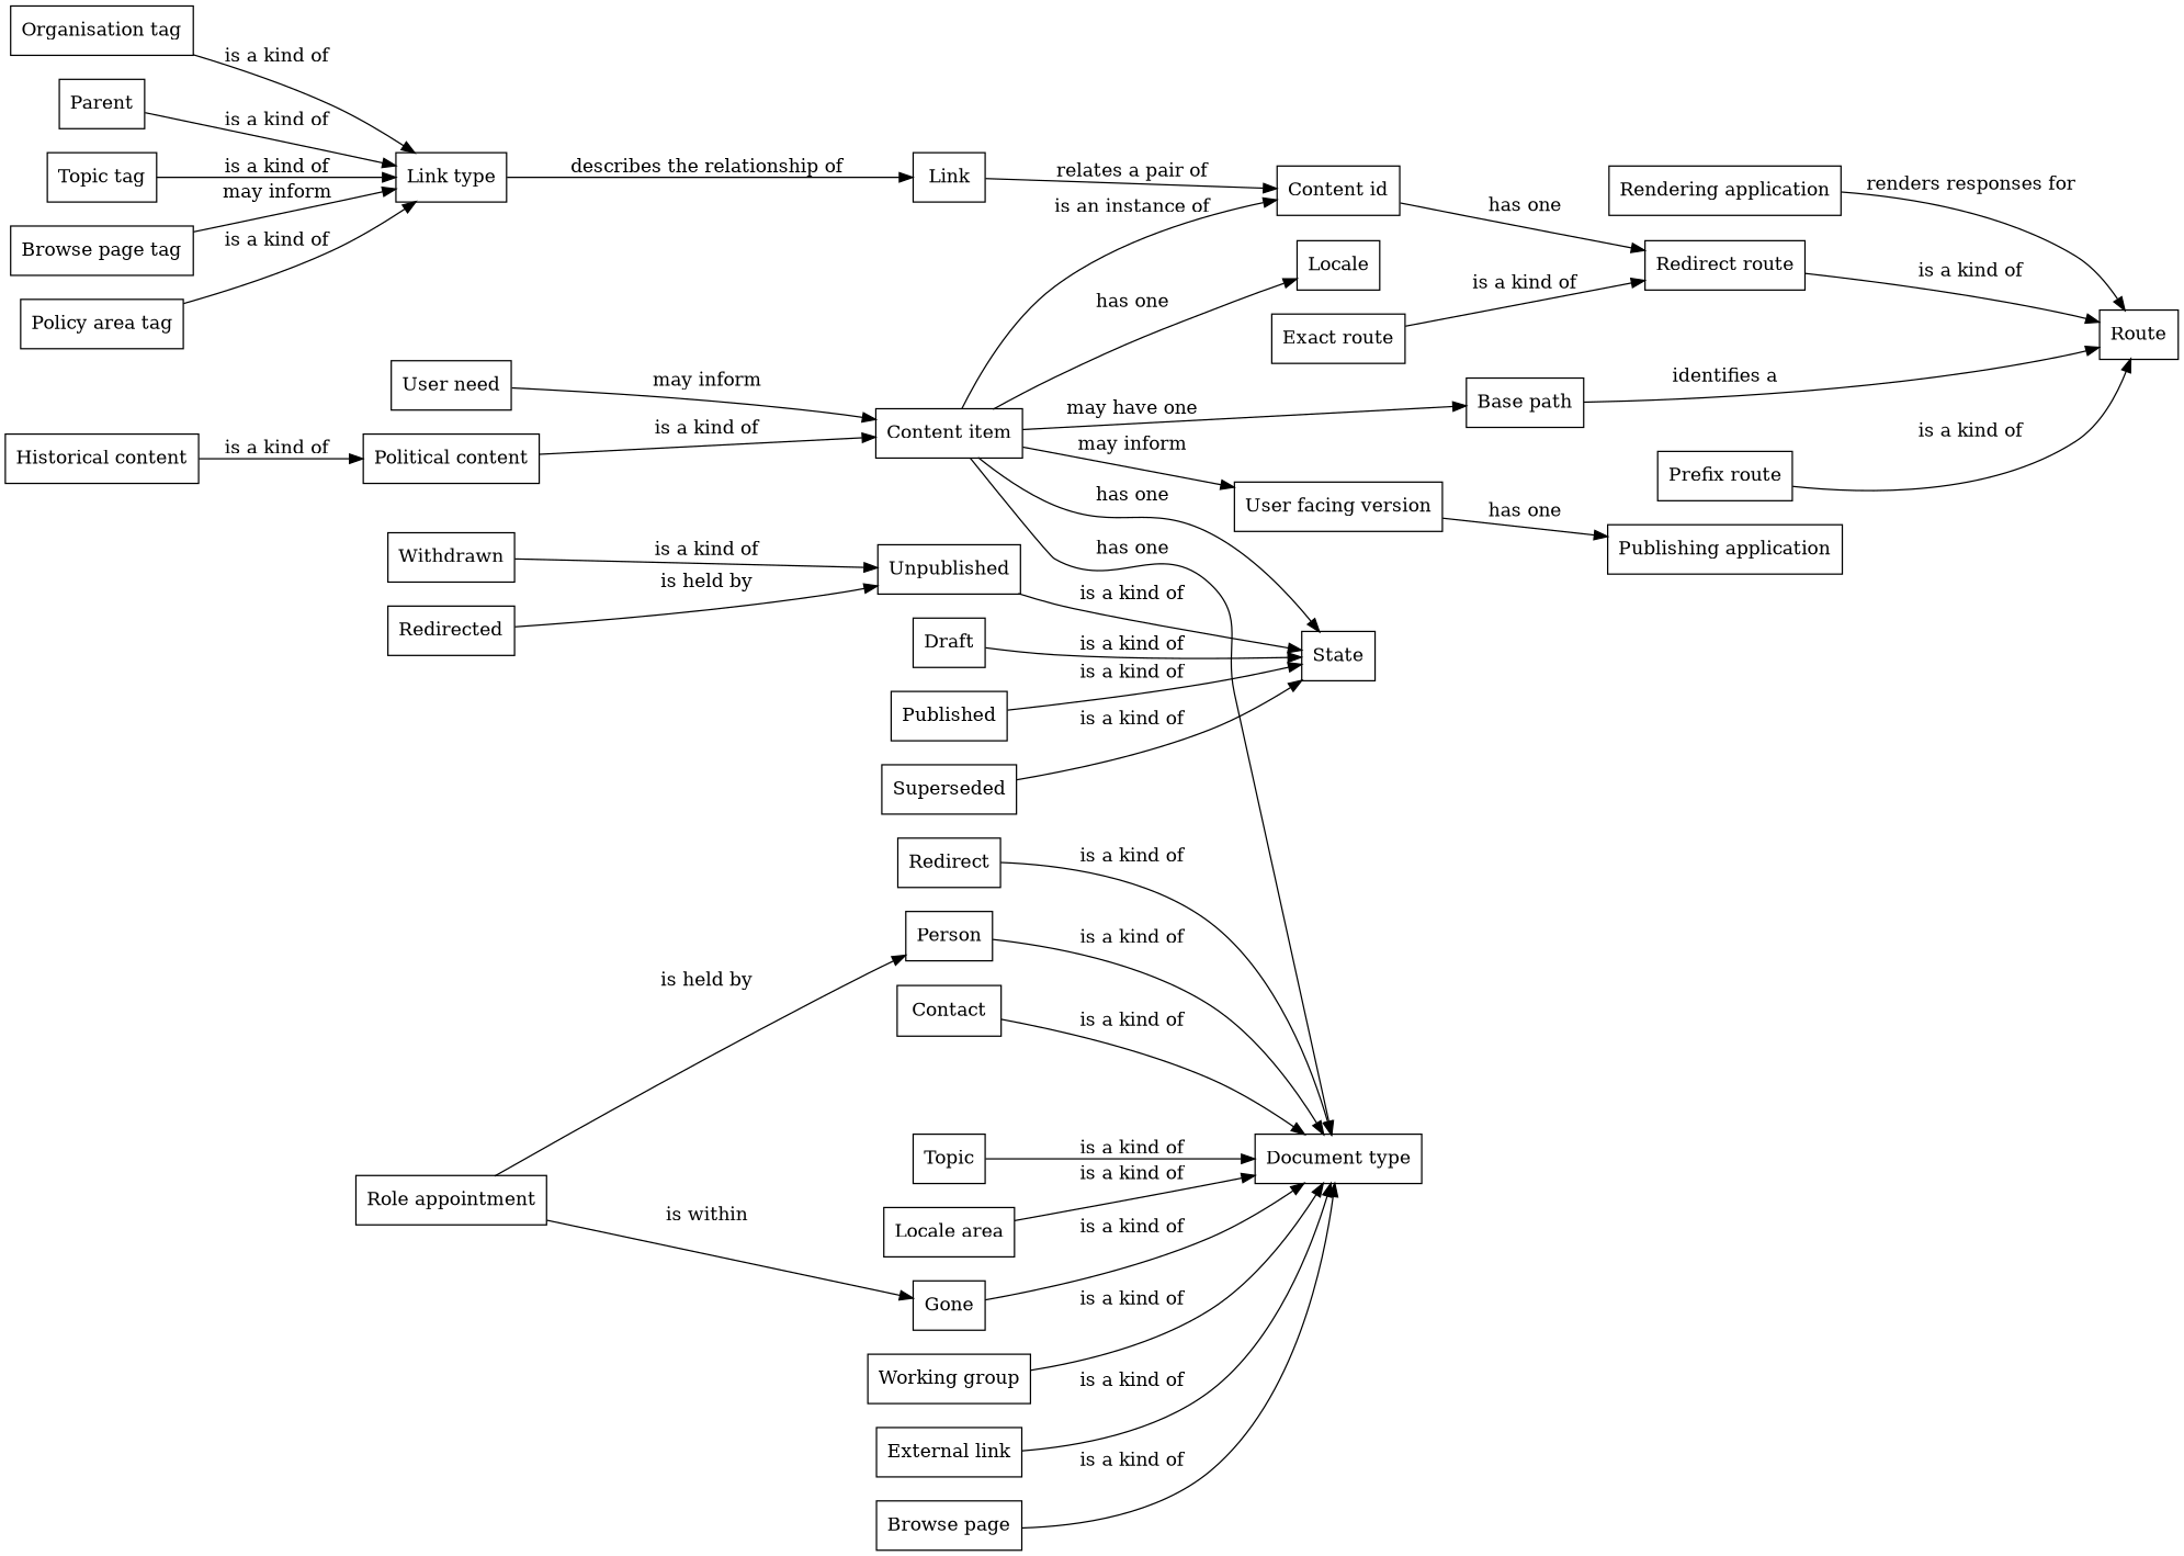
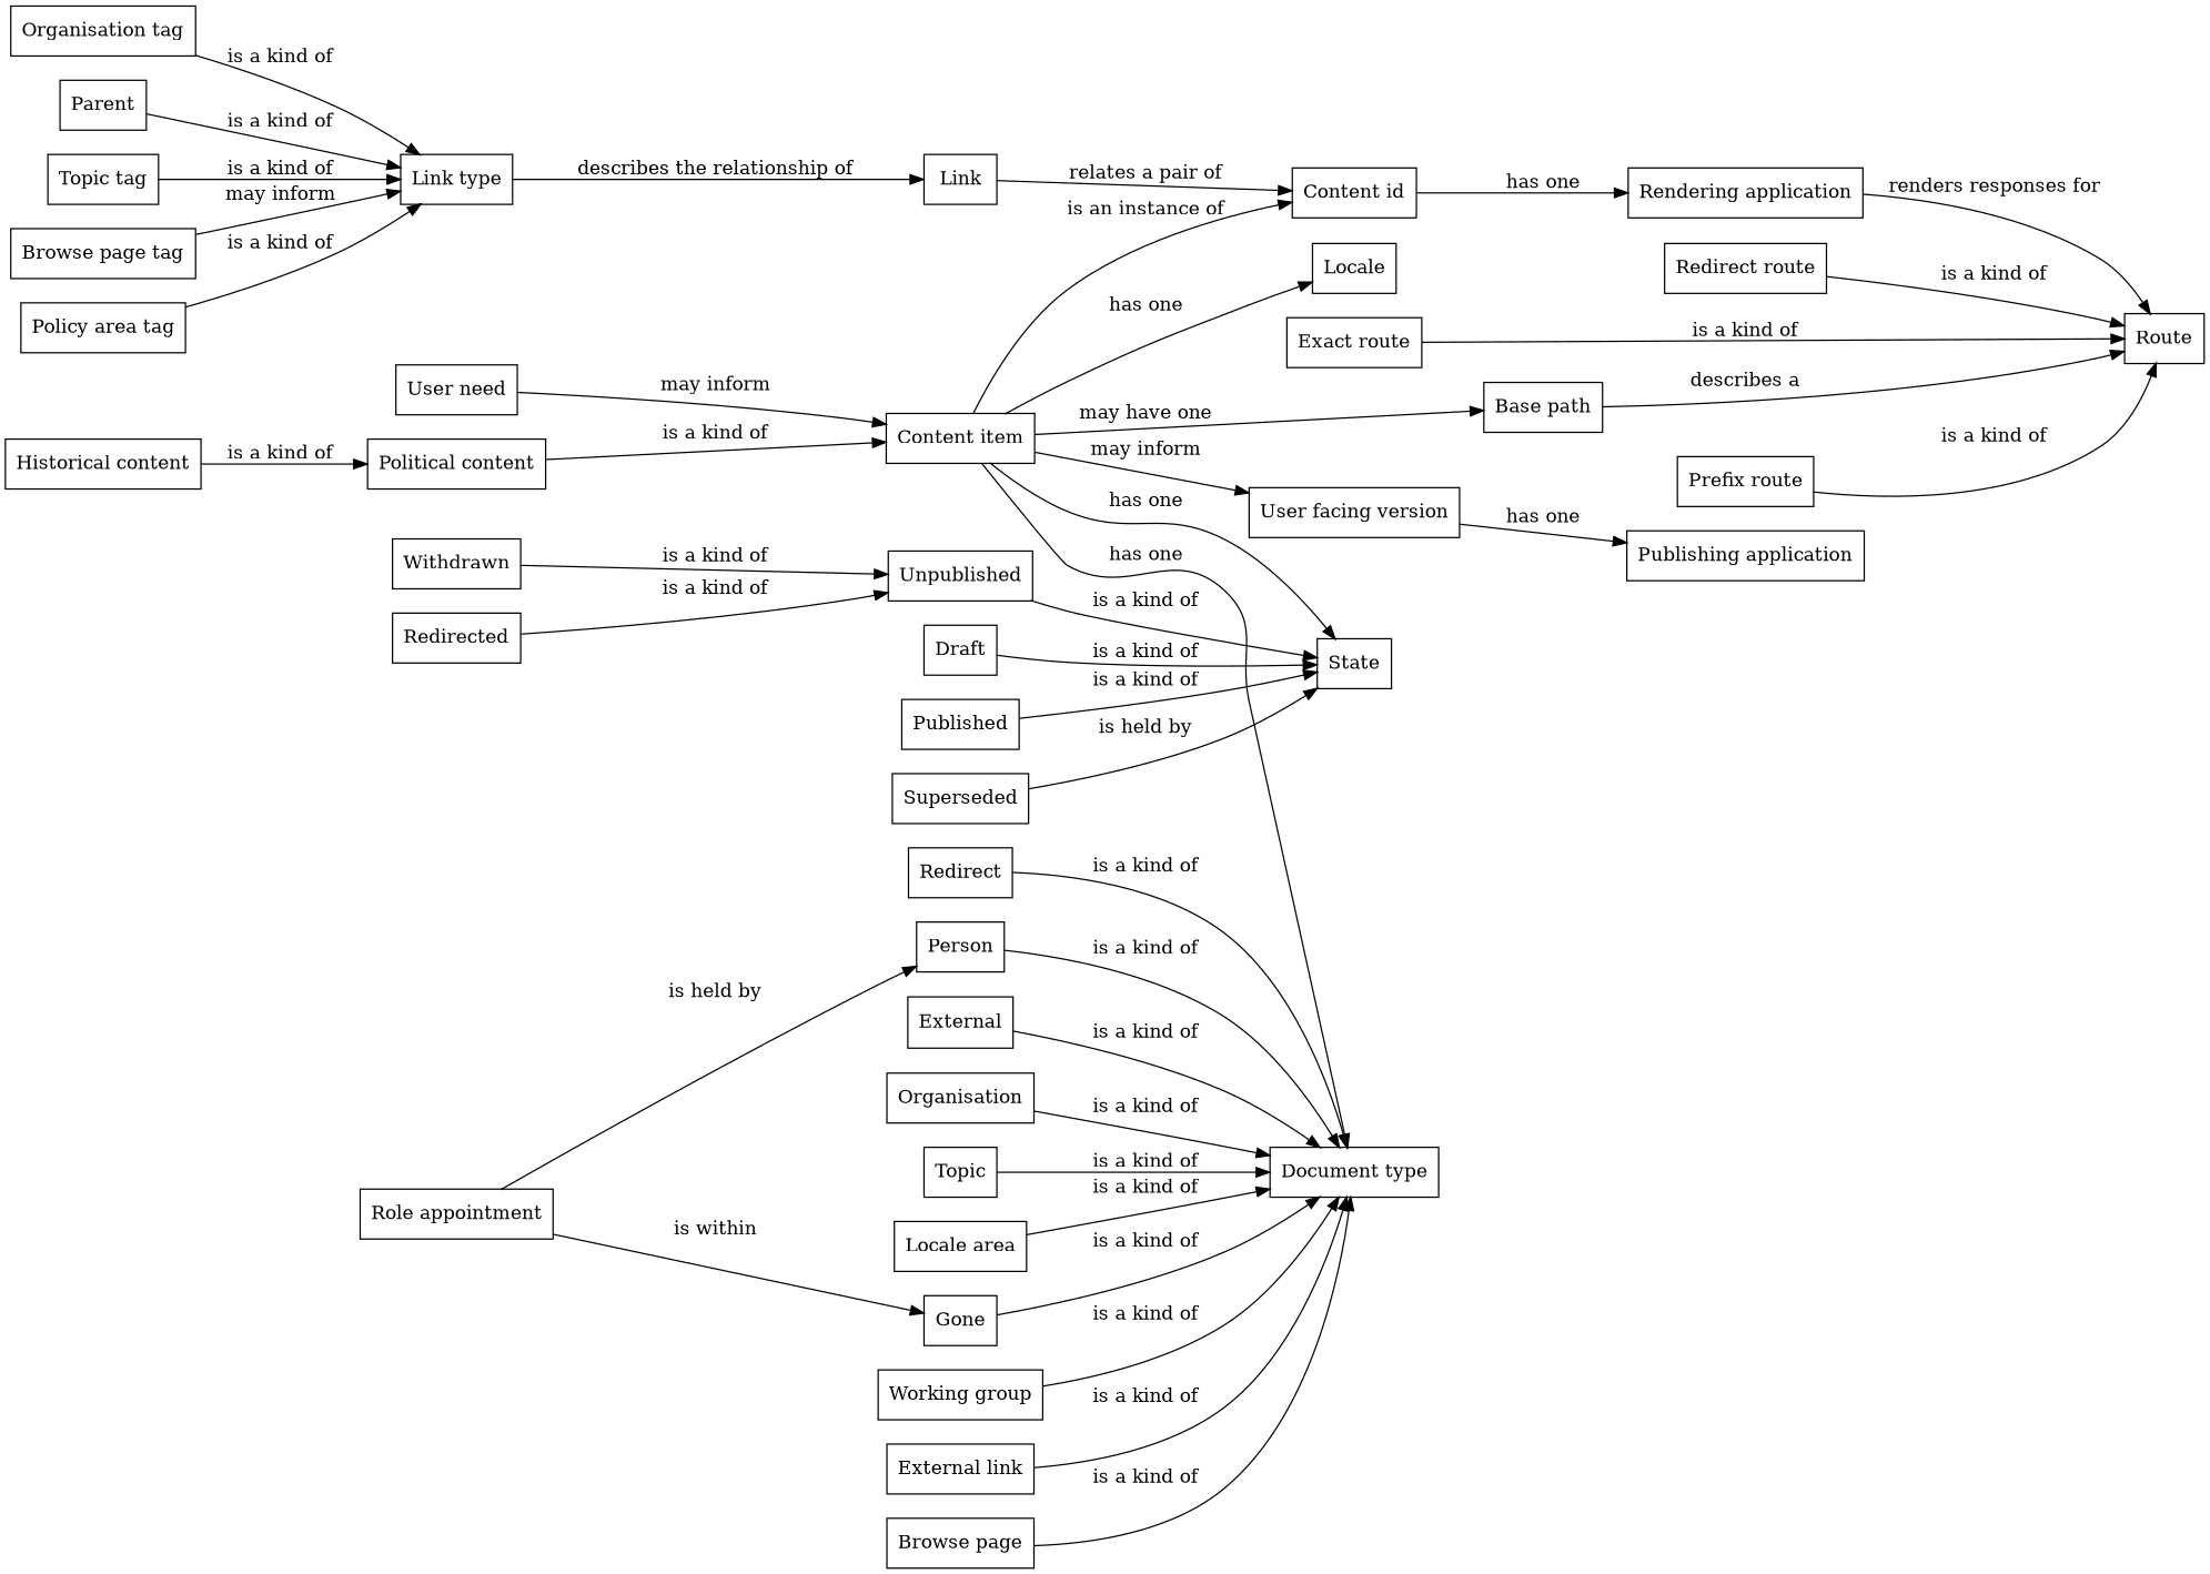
  digraph {
    rankdir=LR
    node [shape=record]
    "Content item"
    "Content id"
    "User facing version"
    State
    Locale
    "Base path"
    "Document type"
    "Rendering application"
    "Publishing application"
    Route
    Link
    "Link type"
    Parent
    "Topic tag"
    "Browse page tag"
    "Policy area tag"
    "Organisation tag"
    Redirect
    Gone
    "Redirect route"
    "Exact route"
    "Prefix route"
-   Contact
+   Contact [label=External]
+   Organisation
    Topic
    n26 [label="Locale area"]
    Person
    "Working group"
    "External link"
    "Browse page"
    "Role appointment"
    "User need"
    Draft
    Published
    Superseded
    Unpublished
    Redirected
    Withdrawn
    "Political content"
    "Historical content"
    "Content item" -> "Content id" [label="is an instance of"]
    "Content item" -> "User facing version" [label="may inform"]
    "Content item" -> State [label="has one"]
    "Content item" -> Locale [label="has one"]
    "Content item" -> "Base path" [label="may have one"]
    "Content item" -> "Document type" [label="has one"]
-   "Content id" -> "Redirect route" [label="has one"]
+   "Content id" -> "Rendering application" [label="has one"]
    "User facing version" -> "Publishing application" [label="has one"]
-   "Base path" -> Route [label="identifies a"]
+   "Base path" -> Route [label="describes a"]
    "Rendering application" -> Route [label="renders responses for"]
    Link -> "Content id" [label="relates a pair of"]
    "Link type" -> Link [label="describes the relationship of"]
    Parent -> "Link type" [label="is a kind of"]
    "Topic tag" -> "Link type" [label="is a kind of"]
    "Browse page tag" -> "Link type" [label="may inform"]
    "Policy area tag" -> "Link type" [label="is a kind of"]
    "Organisation tag" -> "Link type" [label="is a kind of"]
    Redirect -> "Document type" [label="is a kind of"]
    Gone -> "Document type" [label="is a kind of"]
    "Redirect route" -> Route [label="is a kind of"]
-   "Exact route" -> "Redirect route" [label="is a kind of"]
+   "Exact route" -> Route [label="is a kind of"]
    "Prefix route" -> Route [label="is a kind of"]
    Contact -> "Document type" [label="is a kind of"]
+   Organisation -> "Document type" [label="is a kind of"]
    Topic -> "Document type" [label="is a kind of"]
    n26 -> "Document type" [label="is a kind of"]
    Person -> "Document type" [label="is a kind of"]
    "Working group" -> "Document type" [label="is a kind of"]
    "External link" -> "Document type" [label="is a kind of"]
    "Browse page" -> "Document type" [label="is a kind of"]
    "Role appointment" -> Gone [label="is within"]
    "Role appointment" -> Person [label="is held by"]
    "User need" -> "Content item" [label="may inform"]
    Draft -> State [label="is a kind of"]
    Published -> State [label="is a kind of"]
-   Superseded -> State [label="is a kind of"]
+   Superseded -> State [label="is held by"]
    Unpublished -> State [label="is a kind of"]
-   Redirected -> Unpublished [label="is held by"]
+   Redirected -> Unpublished [label="is a kind of"]
    Withdrawn -> Unpublished [label="is a kind of"]
    "Political content" -> "Content item" [label="is a kind of"]
    "Historical content" -> "Political content" [label="is a kind of"]
  }
